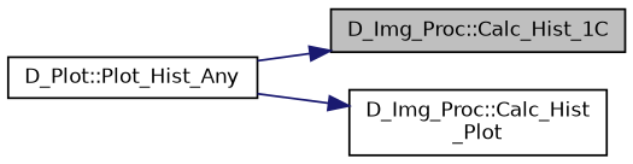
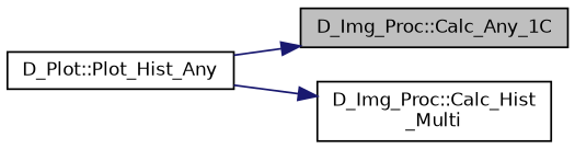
  digraph {
    rankdir=RL
    node [color=black fillcolor=white fontname=Helvetica fontsize=10 shape=record style=filled]
    edge [color=midnightblue dir=back fontname=Helvetica fontsize=10 labelfontname=Helvetica labelfontsize=10 style=solid]
-   n1 [fillcolor=grey75 fontcolor=black height=0.2 label="D_Img_Proc::Calc_Hist_1C" width=0.4]
+   n1 [fillcolor=grey75 fontcolor=black height=0.2 label="D_Img_Proc::Calc_Any_1C" width=0.4]
    n2 [height=0.2 label="D_Plot::Plot_Hist_Any" width=0.4]
-   n3 [height=0.2 label="D_Img_Proc::Calc_Hist\l_Plot" width=0.4]
+   n3 [height=0.2 label="D_Img_Proc::Calc_Hist\l_Multi" width=0.4]
    n1 -> n2
    n3 -> n2
  }
